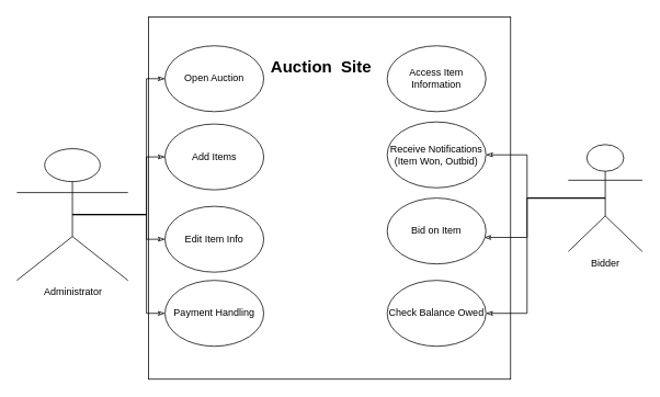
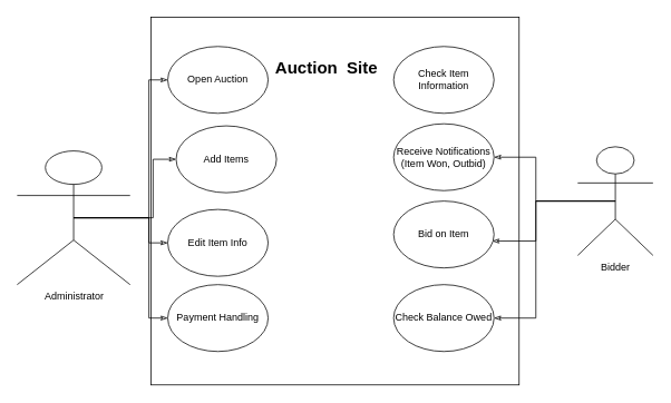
  <mxCell id="0" />
  <mxCell id="1" parent="0" />
  <mxCell id="2" style="edgeStyle=orthogonalEdgeStyle;rounded=0;orthogonalLoop=1;jettySize=auto;html=1;entryX=0;entryY=0.5;entryDx=0;entryDy=0;exitX=0.5;exitY=0.5;exitDx=0;exitDy=0;exitPerimeter=0;endArrow=classicThin;endFill=0;" edge="1" parent="1" source="6" target="11"><mxGeometry relative="1" as="geometry"><mxPoint x="100" y="240" as="sourcePoint" /></mxGeometry></mxCell>
  <mxCell id="3" style="edgeStyle=orthogonalEdgeStyle;rounded=0;orthogonalLoop=1;jettySize=auto;html=1;exitX=0.5;exitY=0.5;exitDx=0;exitDy=0;exitPerimeter=0;entryX=0;entryY=0.5;entryDx=0;entryDy=0;endArrow=classicThin;endFill=0;" edge="1" parent="1" source="6" target="12"><mxGeometry relative="1" as="geometry" /></mxCell>
  <mxCell id="4" style="edgeStyle=orthogonalEdgeStyle;rounded=0;orthogonalLoop=1;jettySize=auto;html=1;exitX=0.5;exitY=0.5;exitDx=0;exitDy=0;exitPerimeter=0;entryX=0;entryY=0.5;entryDx=0;entryDy=0;endArrow=classicThin;endFill=0;" edge="1" parent="1" source="6" target="13"><mxGeometry relative="1" as="geometry" /></mxCell>
  <mxCell id="5" style="edgeStyle=orthogonalEdgeStyle;rounded=0;orthogonalLoop=1;jettySize=auto;html=1;exitX=0.5;exitY=0.5;exitDx=0;exitDy=0;exitPerimeter=0;entryX=0;entryY=0.5;entryDx=0;entryDy=0;endArrow=classicThin;endFill=0;" edge="1" parent="1" source="6" target="14"><mxGeometry relative="1" as="geometry" /></mxCell>
  <mxCell id="6" value="Administrator" style="shape=umlActor;verticalLabelPosition=bottom;labelBackgroundColor=#ffffff;verticalAlign=top;html=1;outlineConnect=0;" vertex="1" parent="1"><mxGeometry x="20" y="180" width="135" height="160" as="geometry" /></mxCell>
  <mxCell id="7" style="edgeStyle=orthogonalEdgeStyle;rounded=0;orthogonalLoop=1;jettySize=auto;html=1;exitX=0.5;exitY=0.5;exitDx=0;exitDy=0;exitPerimeter=0;entryX=1;entryY=0.5;entryDx=0;entryDy=0;endArrow=classicThin;endFill=0;" edge="1" parent="1" source="10" target="16"><mxGeometry relative="1" as="geometry" /></mxCell>
  <mxCell id="8" style="edgeStyle=orthogonalEdgeStyle;rounded=0;orthogonalLoop=1;jettySize=auto;html=1;exitX=0.5;exitY=0.5;exitDx=0;exitDy=0;exitPerimeter=0;entryX=0.982;entryY=0.598;entryDx=0;entryDy=0;entryPerimeter=0;endArrow=classicThin;endFill=0;" edge="1" parent="1" source="10" target="15"><mxGeometry relative="1" as="geometry" /></mxCell>
  <mxCell id="9" style="edgeStyle=orthogonalEdgeStyle;rounded=0;orthogonalLoop=1;jettySize=auto;html=1;exitX=0.5;exitY=0.5;exitDx=0;exitDy=0;exitPerimeter=0;entryX=1;entryY=0.5;entryDx=0;entryDy=0;endArrow=classicThin;endFill=0;" edge="1" parent="1" source="10" target="18"><mxGeometry relative="1" as="geometry" /></mxCell>
  <mxCell id="10" value="Bidder" style="shape=umlActor;verticalLabelPosition=bottom;labelBackgroundColor=#ffffff;verticalAlign=top;html=1;outlineConnect=0;" vertex="1" parent="1"><mxGeometry x="690" y="175" width="90" height="130" as="geometry" /></mxCell>
  <mxCell id="11" value="Open Auction" style="ellipse;whiteSpace=wrap;html=1;" vertex="1" parent="1"><mxGeometry x="200" y="55" width="120" height="80" as="geometry" /></mxCell>
- <mxCell id="12" value="Add Items" style="ellipse;whiteSpace=wrap;html=1;" vertex="1" parent="1"><mxGeometry x="200" y="150" width="120" height="80" as="geometry" /></mxCell>
+ <mxCell id="12" value="Add Items" style="ellipse;whiteSpace=wrap;html=1;" vertex="1" parent="1"><mxGeometry x="210" y="150" width="120" height="80" as="geometry" /></mxCell>
  <mxCell id="13" value="Edit Item Info" style="ellipse;whiteSpace=wrap;html=1;" vertex="1" parent="1"><mxGeometry x="200" y="250" width="120" height="80" as="geometry" /></mxCell>
  <mxCell id="14" value="Payment Handling" style="ellipse;whiteSpace=wrap;html=1;" vertex="1" parent="1"><mxGeometry x="200" y="340" width="120" height="80" as="geometry" /></mxCell>
  <mxCell id="15" value="Bid on Item" style="ellipse;whiteSpace=wrap;html=1;" vertex="1" parent="1"><mxGeometry x="470" y="240" width="120" height="80" as="geometry" /></mxCell>
  <mxCell id="16" value="Receive Notifications&lt;br&gt;(Item Won, Outbid)" style="ellipse;whiteSpace=wrap;html=1;" vertex="1" parent="1"><mxGeometry x="470" y="147.5" width="120" height="80" as="geometry" /></mxCell>
- <mxCell id="17" value="Access Item Information" style="ellipse;whiteSpace=wrap;html=1;" vertex="1" parent="1"><mxGeometry x="470" y="55" width="120" height="80" as="geometry" /></mxCell>
+ <mxCell id="17" value="Check Item Information" style="ellipse;whiteSpace=wrap;html=1;" vertex="1" parent="1"><mxGeometry x="470" y="55" width="120" height="80" as="geometry" /></mxCell>
  <mxCell id="18" value="Check Balance Owed" style="ellipse;whiteSpace=wrap;html=1;" vertex="1" parent="1"><mxGeometry x="470" y="340" width="120" height="80" as="geometry" /></mxCell>
  <mxCell id="19" value="" style="whiteSpace=wrap;html=1;aspect=fixed;fillColor=none;" vertex="1" parent="1"><mxGeometry x="180" y="20" width="440" height="440" as="geometry" /></mxCell>
  <mxCell id="20" value="&lt;b style=&quot;font-size: 20px&quot;&gt;&lt;font style=&quot;font-size: 20px&quot;&gt;Auction&amp;nbsp;&lt;/font&gt;&lt;font style=&quot;font-size: 20px&quot;&gt;&amp;nbsp;&lt;/font&gt;&lt;font style=&quot;font-size: 20px&quot;&gt;Site&lt;/font&gt;&lt;/b&gt;" style="text;html=1;strokeColor=none;fillColor=none;align=center;verticalAlign=middle;whiteSpace=wrap;rounded=0;" vertex="1" parent="1"><mxGeometry x="290" y="50" width="200" height="60" as="geometry" /></mxCell>
